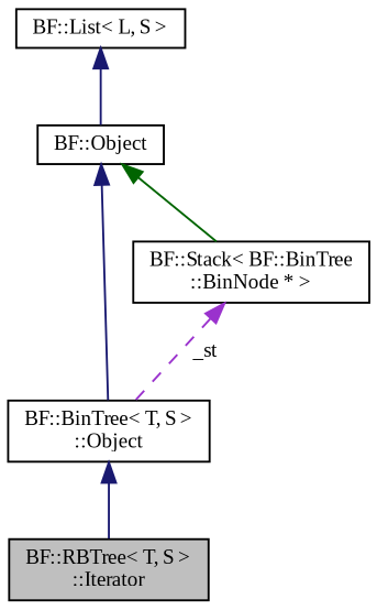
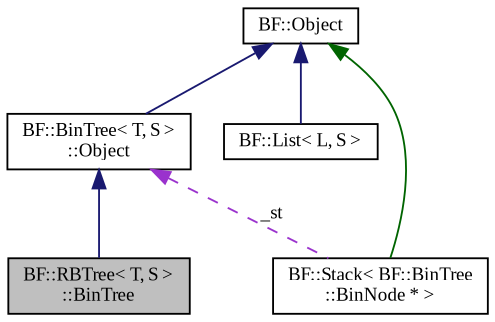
  digraph {
    fontname="Liberation Serif"
    node [color=black fillcolor=white fontname="Liberation Serif" fontsize=10 shape=record style=filled]
    edge [color=midnightblue dir=back fontname="Liberation Serif" fontsize=10 labelfontname=Helvetica labelfontsize=10 style=solid]
-   n1 [fillcolor=grey75 fontcolor=black height=0.2 label="BF::RBTree\< T, S \>\l::Iterator" width=0.4]
+   n1 [fillcolor=grey75 fontcolor=black height=0.2 label="BF::RBTree\< T, S \>\l::BinTree" width=0.4]
    n2 [height=0.2 label="BF::BinTree\< T, S \>\l::Object" width=0.4]
    n3 [height=0.2 label="BF::Object" width=0.4]
    n4 [height=0.2 label="BF::List\< L, S \>" width=0.4]
    n5 [height=0.2 label="BF::Stack\< BF::BinTree\l::BinNode * \>" width=0.4]
    n2 -> n1
    n3 -> n2
-   n4 -> n3
+   n3 -> n4
    n3 -> n5 [color=darkgreen]
-   n5 -> n2 [color=darkorchid3 label=" _st" style=dashed]
+   n2 -> n5 [color=darkorchid3 label=" _st" style=dashed]
  }
